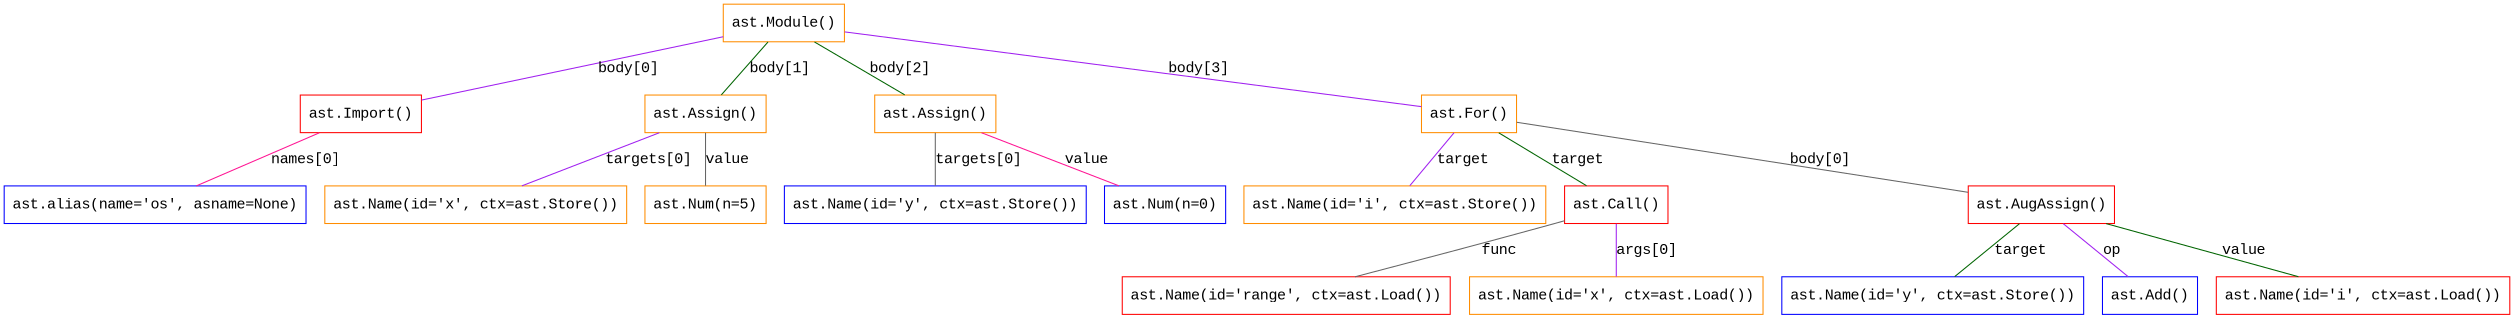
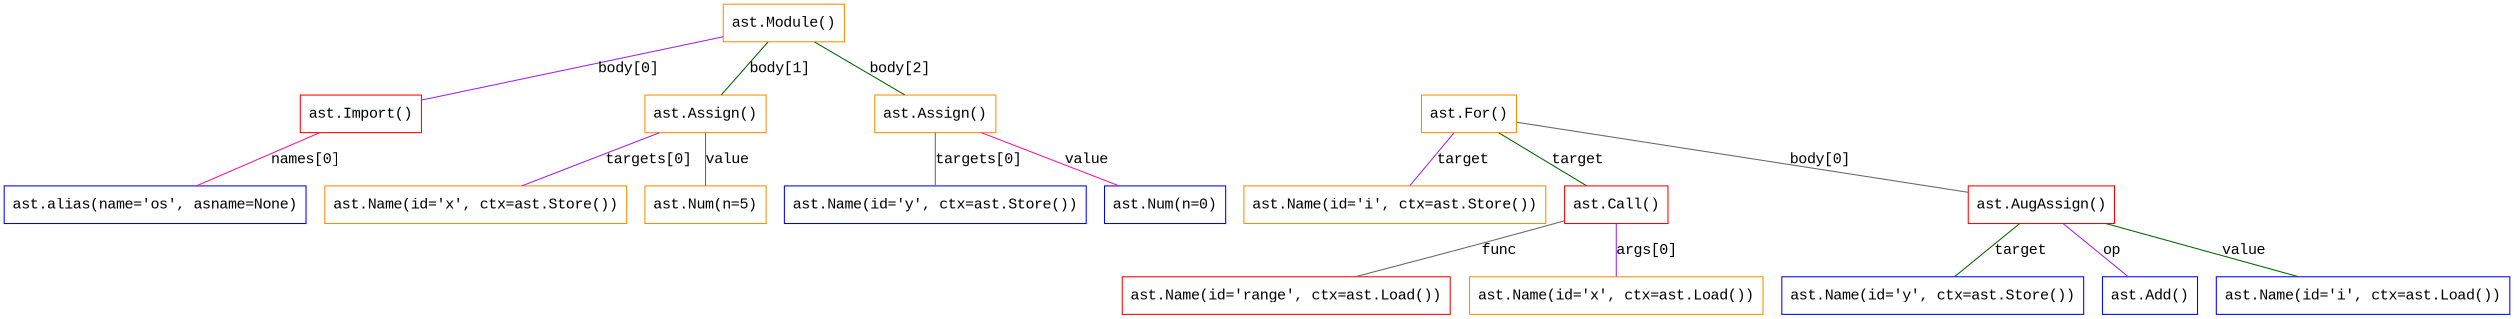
  graph {
    fontname="Liberation Mono"
    node [color=darkorange fontname="Liberation Mono" shape=box]
    edge [color=purple fontname="Liberation Mono"]
    n1 [height=0.5 label="ast.Module()" width=1.3056]
    n2 [color=red height=0.5 label="ast.Import()" width=1.2222]
    n3 [height=0.5 label="ast.Assign()" width=1.25]
    n4 [height=0.5 label="ast.Assign()" width=1.25]
    n5 [height=0.5 label="ast.For()" width=0.95833]
    n6 [color=blue height=0.5 label="ast.alias(name='os', asname=None)" width=3.3333]
    n7 [height=0.5 label="ast.Name(id='x', ctx=ast.Store())" width=3]
    n8 [height=0.5 label="ast.Num(n=5)" width=1.4167]
    n9 [color=blue height=0.5 label="ast.Name(id='y', ctx=ast.Store())" width=3]
    n10 [color=blue height=0.5 label="ast.Num(n=0)" width=1.4167]
    n11 [height=0.5 label="ast.Name(id='i', ctx=ast.Store())" width=2.9444]
    n12 [color=red height=0.5 label="ast.Call()" width=1.0139]
    n13 [color=red height=0.5 label="ast.AugAssign()" width=1.5972]
    n14 [color=red height=0.5 label="ast.Name(id='range', ctx=ast.Load())" width=3.375]
    n15 [height=0.5 label="ast.Name(id='x', ctx=ast.Load())" width=2.9722]
    n16 [color=blue height=0.5 label="ast.Name(id='y', ctx=ast.Store())" width=3]
    n17 [color=blue height=0.5 label="ast.Add()" width=1.0139]
-   n18 [color=red height=0.5 label="ast.Name(id='i', ctx=ast.Load())" width=2.9167]
+   n18 [color=blue height=0.5 label="ast.Name(id='i', ctx=ast.Load())" width=2.9167]
    n1 -- n2 [label="body[0]"]
    n1 -- n3 [color=darkgreen label="body[1]"]
    n1 -- n4 [color=darkgreen label="body[2]"]
-   n1 -- n5 [label="body[3]"]
    n2 -- n6 [color=deeppink label="names[0]"]
    n3 -- n7 [label="targets[0]"]
    n3 -- n8 [color=gray40 label=value]
    n4 -- n9 [color=gray40 label="targets[0]"]
    n4 -- n10 [color=deeppink label=value]
    n5 -- n11 [label=target]
    n5 -- n12 [color=darkgreen label=target]
    n5 -- n13 [color=gray40 label="body[0]"]
    n12 -- n14 [color=gray40 label=func]
    n12 -- n15 [label="args[0]"]
    n13 -- n16 [color=darkgreen label=target]
    n13 -- n17 [label=op]
    n13 -- n18 [color=darkgreen label=value]
  }
